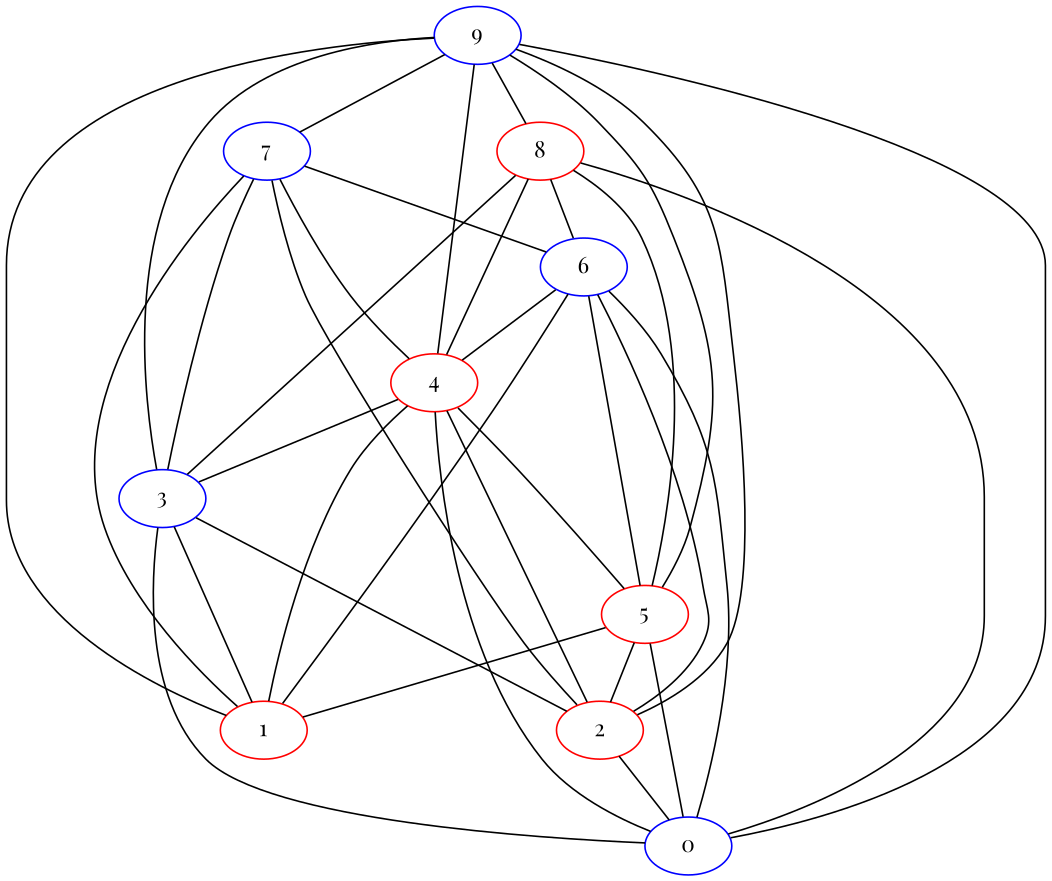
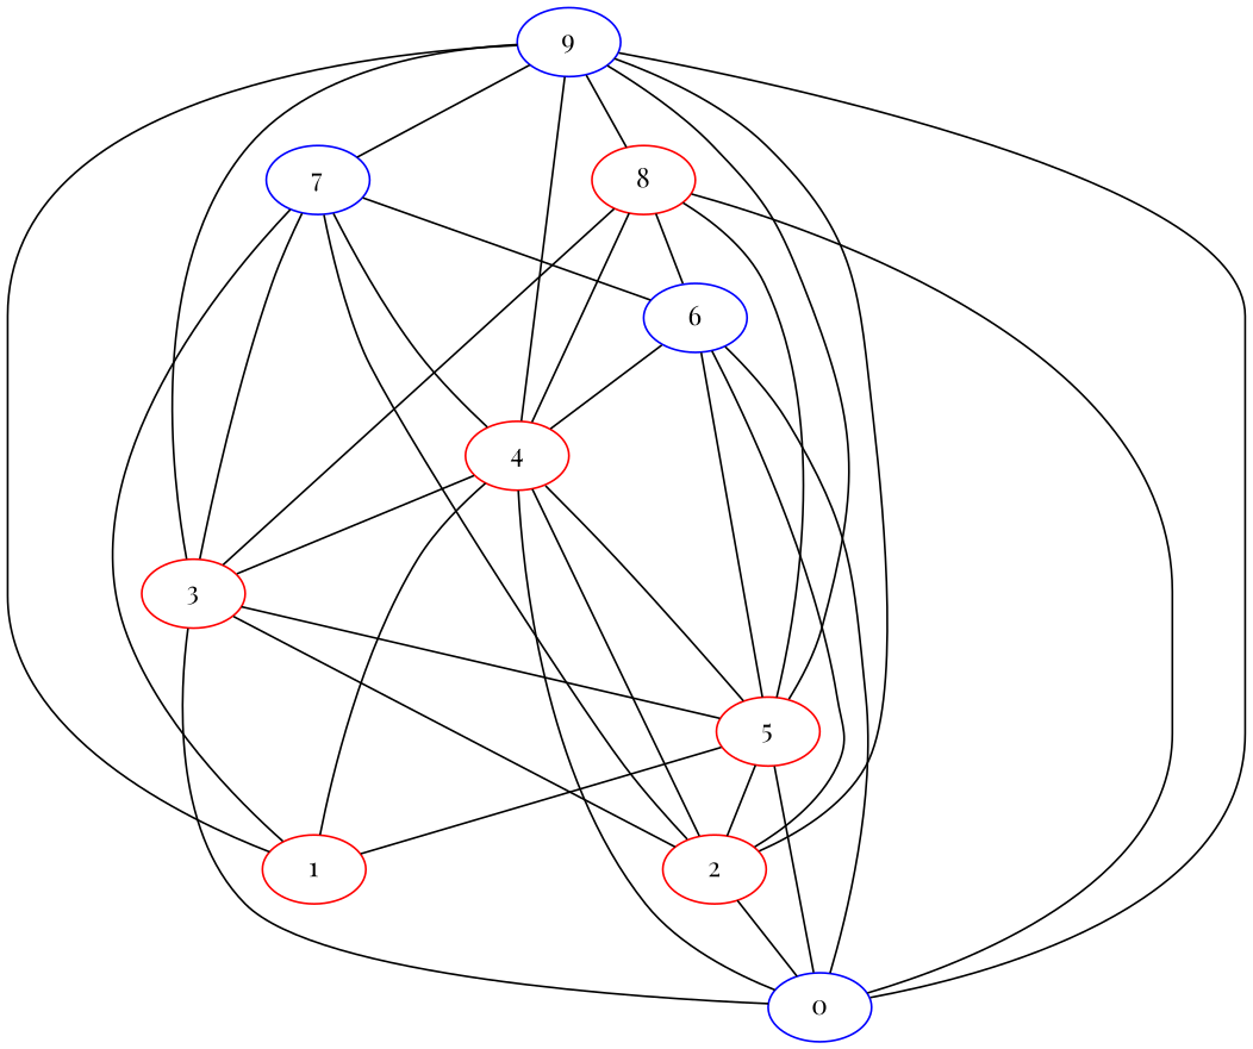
  graph {
    fontname="Playfair Display"
    node [color=blue fontname="Playfair Display"]
    edge [fontname="Playfair Display"]
    n1 [label=0]
    n2 [color=red label=1]
    n3 [color=red label=2]
-   n4 [label=3]
+   n4 [color=red label=3]
    n5 [color=red label=4]
    n6 [color=red label=5]
    n7 [label=6]
    n8 [label=7]
    n9 [color=red label=8]
    n10 [label=9]
    n3 -- n1
    n4 -- n1
-   n4 -- n2
+   n4 -- n6
    n4 -- n3
    n5 -- n1
    n5 -- n2
    n5 -- n3
    n5 -- n4
    n5 -- n6
    n6 -- n1
    n6 -- n2
    n6 -- n3
    n7 -- n1
-   n7 -- n2
    n7 -- n3
    n7 -- n5
    n7 -- n6
    n8 -- n2
    n8 -- n3
    n8 -- n4
    n8 -- n5
    n8 -- n7
    n9 -- n1
    n9 -- n4
    n9 -- n5
    n9 -- n6
    n9 -- n7
    n10 -- n1
    n10 -- n2
    n10 -- n3
    n10 -- n4
    n10 -- n5
    n10 -- n6
    n10 -- n8
    n10 -- n9
  }
